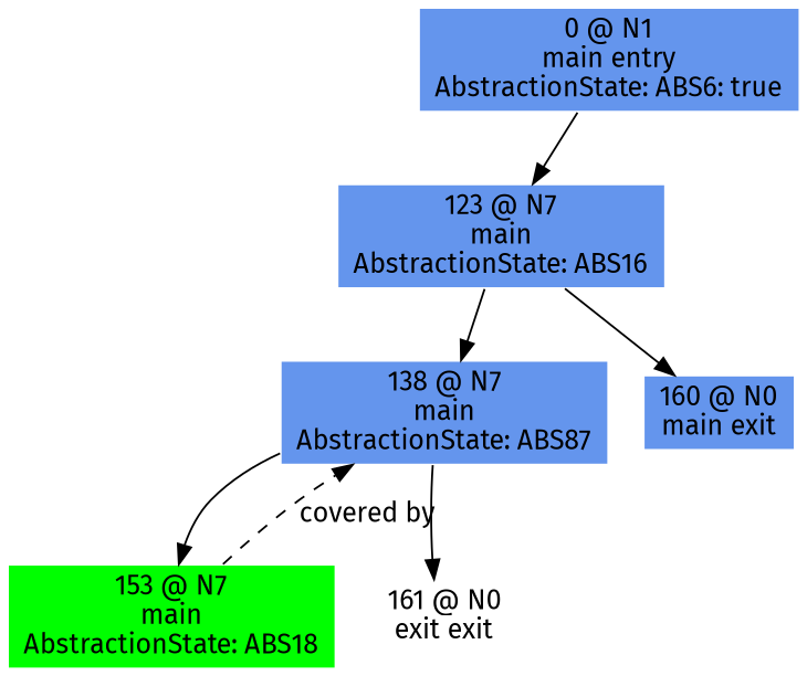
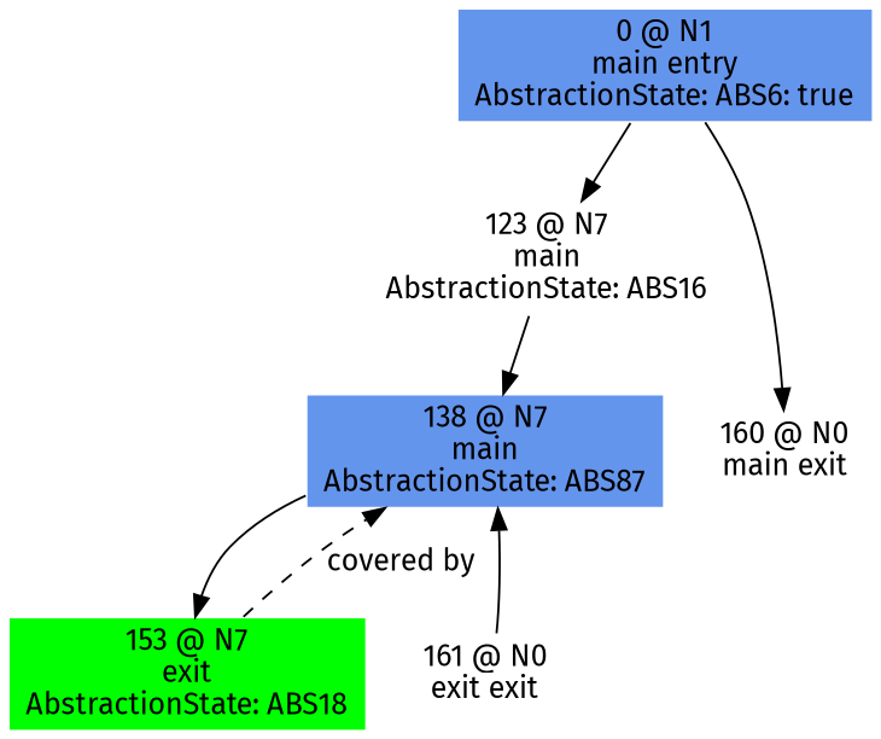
  digraph {
    fontname="Fira Sans"
    node [color=white fillcolor=cornflowerblue fontname="Fira Sans" shape=box style=filled]
    edge [fontname="Fira Sans"]
    n1 [label="0 @ N1\nmain entry\nAbstractionState: ABS6: true\n"]
-   n2 [label="123 @ N7\nmain\nAbstractionState: ABS16\n"]
-   n3 [label="160 @ N0\nmain exit\n"]
+   n2 [fillcolor=white label="123 @ N7\nmain\nAbstractionState: ABS16\n"]
+   n3 [label="160 @ N0\nmain exit\n" fillcolor=""]
    n4 [label="138 @ N7\nmain\nAbstractionState: ABS87\n"]
-   n5 [fillcolor=green label="153 @ N7\nmain\nAbstractionState: ABS18\n"]
+   n5 [fillcolor=green label="153 @ N7\nexit\nAbstractionState: ABS18\n"]
    n6 [label="161 @ N0\nexit exit\n" fillcolor=""]
    n1 -> n2
-   n2 -> n3
+   n1 -> n3
    n2 -> n4
    n4 -> n5
-   n4 -> n6
+   n6 -> n4
    n5 -> n4 [label="covered by" style=dashed weight=0]
  }
